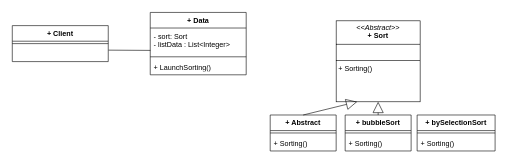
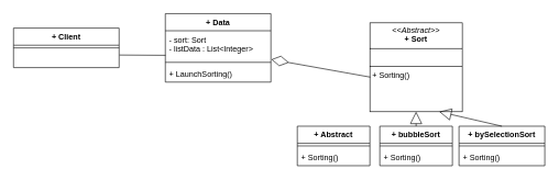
  <mxCell id="0" />
  <mxCell id="1" parent="0" />
  <mxCell id="2" value="&lt;p style=&quot;margin:0px;margin-top:4px;text-align:center;&quot;&gt;&lt;i&gt;&amp;lt;&amp;lt;Abstract&amp;gt;&amp;gt;&lt;/i&gt;&lt;br&gt;&lt;b&gt;+ Sort&lt;/b&gt;&lt;/p&gt;&lt;hr size=&quot;1&quot; style=&quot;border-style:solid;&quot;&gt;&lt;p style=&quot;margin:0px;margin-left:4px;&quot;&gt;&lt;br&gt;&lt;/p&gt;&lt;hr size=&quot;1&quot; style=&quot;border-style:solid;&quot;&gt;&lt;p style=&quot;margin:0px;margin-left:4px;&quot;&gt;+ Sorting()&lt;br&gt;&lt;/p&gt;" style="verticalAlign=top;align=left;overflow=fill;html=1;whiteSpace=wrap;fillColor=none;" vertex="1" parent="1"><mxGeometry x="560" y="34" width="140" height="135" as="geometry" /></mxCell>
  <mxCell id="3" value="+ Data" style="swimlane;fontStyle=1;align=center;verticalAlign=top;childLayout=stackLayout;horizontal=1;startSize=26;horizontalStack=0;resizeParent=1;resizeParentMax=0;resizeLast=0;collapsible=1;marginBottom=0;whiteSpace=wrap;html=1;fillColor=none;" vertex="1" parent="1"><mxGeometry x="250" y="20" width="160" height="104" as="geometry" /></mxCell>
  <mxCell id="4" value="- sort: Sort&lt;div&gt;&lt;span style=&quot;background-color: transparent; color: light-dark(rgb(0, 0, 0), rgb(255, 255, 255));&quot;&gt;- listData : List&amp;lt;Integer&amp;gt;&amp;nbsp;&lt;/span&gt;&lt;/div&gt;" style="text;strokeColor=none;fillColor=none;align=left;verticalAlign=top;spacingLeft=4;spacingRight=4;overflow=hidden;rotatable=0;points=[[0,0.5],[1,0.5]];portConstraint=eastwest;whiteSpace=wrap;html=1;" vertex="1" parent="3"><mxGeometry y="26" width="160" height="44" as="geometry" /></mxCell>
  <mxCell id="5" value="" style="line;strokeWidth=1;fillColor=none;align=left;verticalAlign=middle;spacingTop=-1;spacingLeft=3;spacingRight=3;rotatable=0;labelPosition=right;points=[];portConstraint=eastwest;strokeColor=inherit;" vertex="1" parent="3"><mxGeometry y="70" width="160" height="8" as="geometry" /></mxCell>
  <mxCell id="6" value="+ LaunchSorting()" style="text;strokeColor=none;fillColor=none;align=left;verticalAlign=top;spacingLeft=4;spacingRight=4;overflow=hidden;rotatable=0;points=[[0,0.5],[1,0.5]];portConstraint=eastwest;whiteSpace=wrap;html=1;" vertex="1" parent="3"><mxGeometry y="78" width="160" height="26" as="geometry" /></mxCell>
  <mxCell id="7" value="+ Client" style="swimlane;fontStyle=1;align=center;verticalAlign=top;childLayout=stackLayout;horizontal=1;startSize=26;horizontalStack=0;resizeParent=1;resizeParentMax=0;resizeLast=0;collapsible=1;marginBottom=0;whiteSpace=wrap;html=1;fillColor=none;" vertex="1" parent="1"><mxGeometry x="20" y="42" width="160" height="60" as="geometry" /></mxCell>
  <mxCell id="8" value="" style="line;strokeWidth=1;fillColor=none;align=left;verticalAlign=middle;spacingTop=-1;spacingLeft=3;spacingRight=3;rotatable=0;labelPosition=right;points=[];portConstraint=eastwest;strokeColor=inherit;" vertex="1" parent="7"><mxGeometry y="26" width="160" height="8" as="geometry" /></mxCell>
  <mxCell id="9" value="&amp;nbsp;" style="text;strokeColor=none;fillColor=none;align=left;verticalAlign=top;spacingLeft=4;spacingRight=4;overflow=hidden;rotatable=0;points=[[0,0.5],[1,0.5]];portConstraint=eastwest;whiteSpace=wrap;html=1;" vertex="1" parent="7"><mxGeometry y="34" width="160" height="26" as="geometry" /></mxCell>
  <mxCell id="10" value="+ Abstract" style="swimlane;fontStyle=1;align=center;verticalAlign=top;childLayout=stackLayout;horizontal=1;startSize=26;horizontalStack=0;resizeParent=1;resizeParentMax=0;resizeLast=0;collapsible=1;marginBottom=0;whiteSpace=wrap;html=1;fillColor=none;" vertex="1" parent="1"><mxGeometry x="450" y="191" width="110" height="60" as="geometry" /></mxCell>
  <mxCell id="11" value="" style="line;strokeWidth=1;fillColor=none;align=left;verticalAlign=middle;spacingTop=-1;spacingLeft=3;spacingRight=3;rotatable=0;labelPosition=right;points=[];portConstraint=eastwest;strokeColor=inherit;" vertex="1" parent="10"><mxGeometry y="26" width="110" height="8" as="geometry" /></mxCell>
  <mxCell id="12" value="+ Sorting()" style="text;strokeColor=none;fillColor=none;align=left;verticalAlign=top;spacingLeft=4;spacingRight=4;overflow=hidden;rotatable=0;points=[[0,0.5],[1,0.5]];portConstraint=eastwest;whiteSpace=wrap;html=1;" vertex="1" parent="10"><mxGeometry y="34" width="110" height="26" as="geometry" /></mxCell>
  <mxCell id="13" value="+ bubbleSort" style="swimlane;fontStyle=1;align=center;verticalAlign=top;childLayout=stackLayout;horizontal=1;startSize=26;horizontalStack=0;resizeParent=1;resizeParentMax=0;resizeLast=0;collapsible=1;marginBottom=0;whiteSpace=wrap;html=1;fillColor=none;" vertex="1" parent="1"><mxGeometry x="575" y="191" width="110" height="60" as="geometry" /></mxCell>
  <mxCell id="14" value="" style="line;strokeWidth=1;fillColor=none;align=left;verticalAlign=middle;spacingTop=-1;spacingLeft=3;spacingRight=3;rotatable=0;labelPosition=right;points=[];portConstraint=eastwest;strokeColor=inherit;" vertex="1" parent="13"><mxGeometry y="26" width="110" height="8" as="geometry" /></mxCell>
  <mxCell id="15" value="+ Sorting()" style="text;strokeColor=none;fillColor=none;align=left;verticalAlign=top;spacingLeft=4;spacingRight=4;overflow=hidden;rotatable=0;points=[[0,0.5],[1,0.5]];portConstraint=eastwest;whiteSpace=wrap;html=1;" vertex="1" parent="13"><mxGeometry y="34" width="110" height="26" as="geometry" /></mxCell>
- <mxCell id="16" value="" style="endArrow=block;endSize=16;endFill=0;html=1;rounded=0;entryX=0.25;entryY=1;entryDx=0;entryDy=0;exitX=0.5;exitY=0;exitDx=0;exitDy=0;" edge="1" parent="1" source="10" target="2"><mxGeometry width="160" relative="1" as="geometry"><mxPoint x="10" y="137" as="sourcePoint" /><mxPoint x="10" y="21" as="targetPoint" /></mxGeometry></mxCell>
  <mxCell id="17" value="" style="endArrow=block;endSize=16;endFill=0;html=1;rounded=0;entryX=0.5;entryY=1;entryDx=0;entryDy=0;exitX=0.5;exitY=0;exitDx=0;exitDy=0;" edge="1" parent="1" source="13" target="2"><mxGeometry width="160" relative="1" as="geometry"><mxPoint x="215" y="221" as="sourcePoint" /><mxPoint x="385" y="127" as="targetPoint" /></mxGeometry></mxCell>
+ <mxCell id="18" value="" style="endArrow=diamondThin;endSize=24;endFill=0;html=1;rounded=0;entryX=1.004;entryY=0.99;entryDx=0;entryDy=0;exitX=0.005;exitY=0.611;exitDx=0;exitDy=0;entryPerimeter=0;exitPerimeter=0;" edge="1" parent="1" source="2" target="4"><mxGeometry width="160" relative="1" as="geometry"><mxPoint x="215" y="221" as="sourcePoint" /><mxPoint x="350" y="127" as="targetPoint" /></mxGeometry></mxCell>
  <mxCell id="19" value="" style="endArrow=none;html=1;rounded=0;bendable=0;exitX=1.003;exitY=0.265;exitDx=0;exitDy=0;endFill=0;exitPerimeter=0;startFill=0;entryX=0.002;entryY=0.848;entryDx=0;entryDy=0;entryPerimeter=0;" edge="1" parent="1" source="9" target="4"><mxGeometry width="50" height="50" relative="1" as="geometry"><mxPoint x="-160" y="131" as="sourcePoint" /><mxPoint x="251" y="81" as="targetPoint" /></mxGeometry></mxCell>
  <mxCell id="20" value="+ bySelectionSort" style="swimlane;fontStyle=1;align=center;verticalAlign=top;childLayout=stackLayout;horizontal=1;startSize=26;horizontalStack=0;resizeParent=1;resizeParentMax=0;resizeLast=0;collapsible=1;marginBottom=0;whiteSpace=wrap;html=1;fillColor=none;" vertex="1" parent="1"><mxGeometry x="695" y="191" width="130" height="60" as="geometry" /></mxCell>
  <mxCell id="21" value="" style="line;strokeWidth=1;fillColor=none;align=left;verticalAlign=middle;spacingTop=-1;spacingLeft=3;spacingRight=3;rotatable=0;labelPosition=right;points=[];portConstraint=eastwest;strokeColor=inherit;" vertex="1" parent="20"><mxGeometry y="26" width="130" height="8" as="geometry" /></mxCell>
  <mxCell id="22" value="+ Sorting()" style="text;strokeColor=none;fillColor=none;align=left;verticalAlign=top;spacingLeft=4;spacingRight=4;overflow=hidden;rotatable=0;points=[[0,0.5],[1,0.5]];portConstraint=eastwest;whiteSpace=wrap;html=1;" vertex="1" parent="20"><mxGeometry y="34" width="130" height="26" as="geometry" /></mxCell>
+ <mxCell id="23" value="" style="endArrow=block;endSize=16;endFill=0;html=1;rounded=0;entryX=0.75;entryY=1;entryDx=0;entryDy=0;exitX=0.5;exitY=0;exitDx=0;exitDy=0;" edge="1" parent="1" source="20" target="2"><mxGeometry width="160" relative="1" as="geometry"><mxPoint x="605" y="201" as="sourcePoint" /><mxPoint x="505" y="134" as="targetPoint" /></mxGeometry></mxCell>
